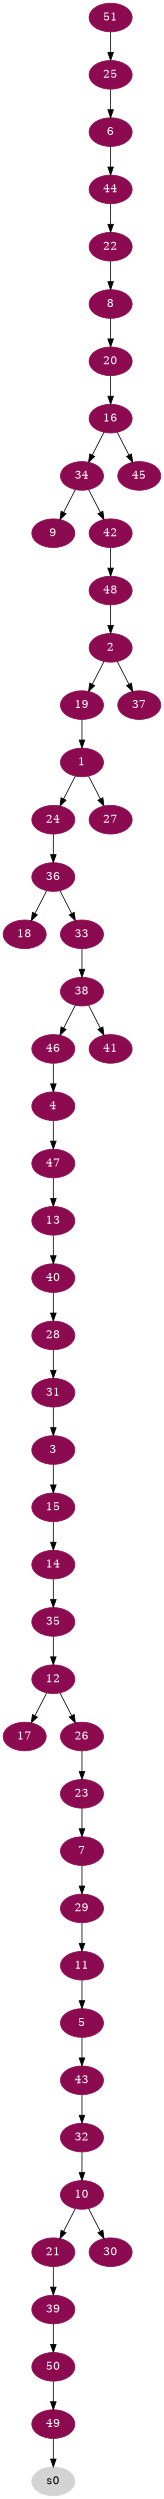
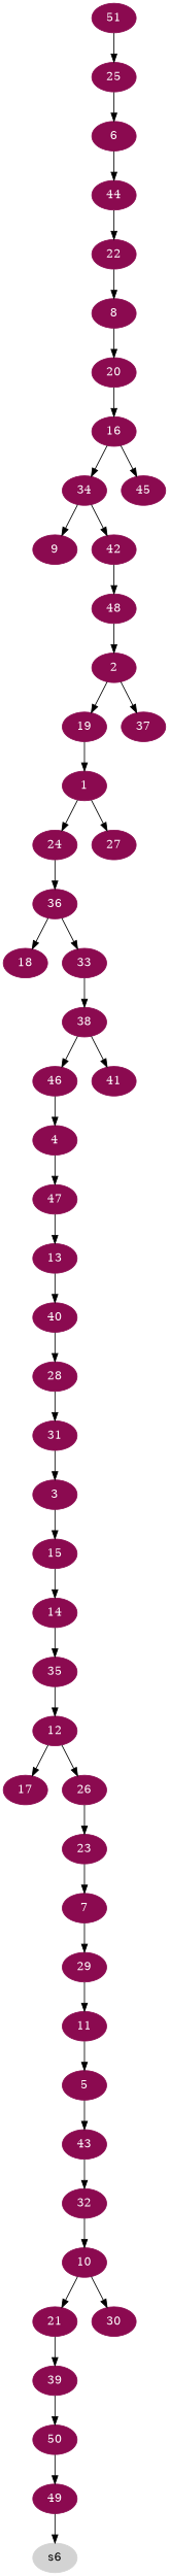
  digraph {
    node [color=deeppink4 fontcolor=white style=filled]
    19
    1
    24
    27
    48
    2
    37
    31
    3
    15
    46
    4
    47
    11
    5
    43
    25
    6
    44
    23
    7
    29
    22
    8
    20
    34
    9
    42
    32
    10
    21
    30
    35
    12
    17
    26
    13
    40
    14
    16
    45
    36
    18
    33
    39
    51
    28
    38
    41
    50
    49
-   s0 [color=lightgrey fontcolor=black]
+   s0 [color=lightgrey fontcolor=black label=s6]
    19 -> 1
    1 -> 24
    1 -> 27
    24 -> 36
    48 -> 2
    2 -> 19
    2 -> 37
    31 -> 3
    3 -> 15
    15 -> 14
    46 -> 4
    4 -> 47
    47 -> 13
    11 -> 5
    5 -> 43
    43 -> 32
    25 -> 6
    6 -> 44
    44 -> 22
    23 -> 7
    7 -> 29
    29 -> 11
    22 -> 8
    8 -> 20
    20 -> 16
    34 -> 9
    34 -> 42
    42 -> 48
    32 -> 10
    10 -> 21
    10 -> 30
    21 -> 39
    35 -> 12
    12 -> 17
    12 -> 26
    26 -> 23
    13 -> 40
    40 -> 28
    14 -> 35
    16 -> 34
    16 -> 45
    36 -> 18
    36 -> 33
    33 -> 38
    39 -> 50
    51 -> 25
    28 -> 31
    38 -> 46
    38 -> 41
    50 -> 49
    49 -> s0
  }
